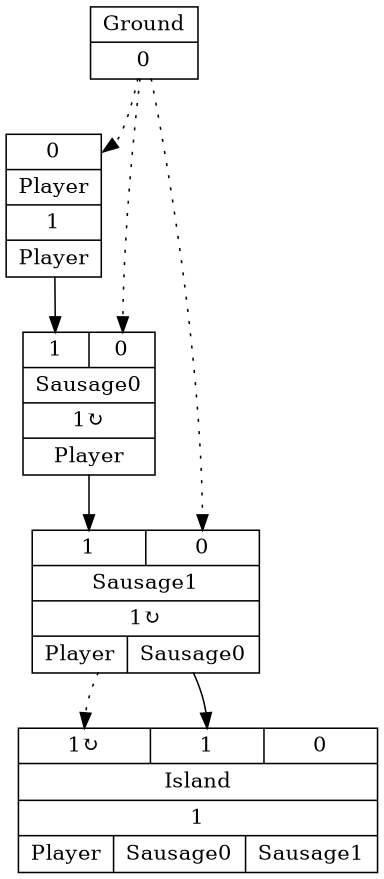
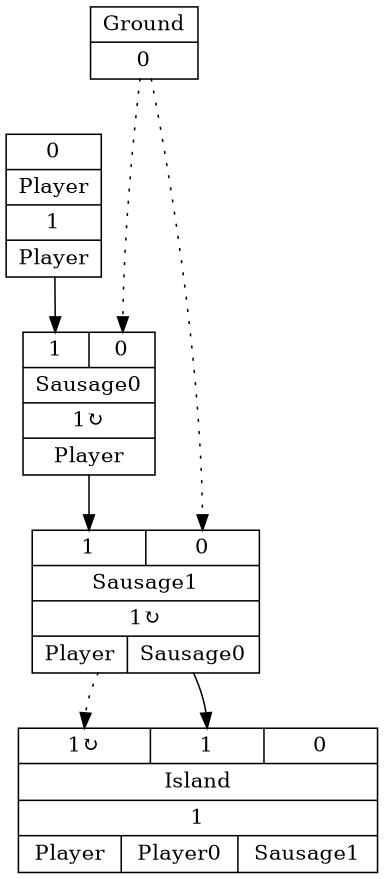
  digraph {
    node [shape=record]
    edge [headport=GroundP style=dotted]
    n1 [label="{{<GroundP>0}|{Player}|<PlayerOUT>1|{Player}}"]
    n2 [label="{{<Player>1|<GroundP>0}|{Sausage0}|<Sausage0OUT>1&#8635;|{Player}}"]
    n3 [label="{{<Sausage0>1|<GroundP>0}|{Sausage1}|<Sausage1OUT>1&#8635;|{Player|Sausage0}}"]
    n4 [label="{{Ground}|<GroundOUT>0}"]
-   n5 [label="{{<Sausage1P>1&#8635;|<Sausage1>1|<GroundP>0}|{Island}|<IslandOUT>1|{Player|Sausage0|Sausage1}}"]
+   n5 [label="{{<Sausage1P>1&#8635;|<Sausage1>1|<GroundP>0}|{Island}|<IslandOUT>1|{Player|Player0|Sausage1}}"]
    n1 -> n2 [headport=Player style=""]
    n2 -> n3 [headport=Sausage0 style=""]
    n3 -> n5 [headport=Sausage1P]
    n3 -> n5 [headport=Sausage1 style=""]
-   n4 -> n1
    n4 -> n2
    n4 -> n3
  }
